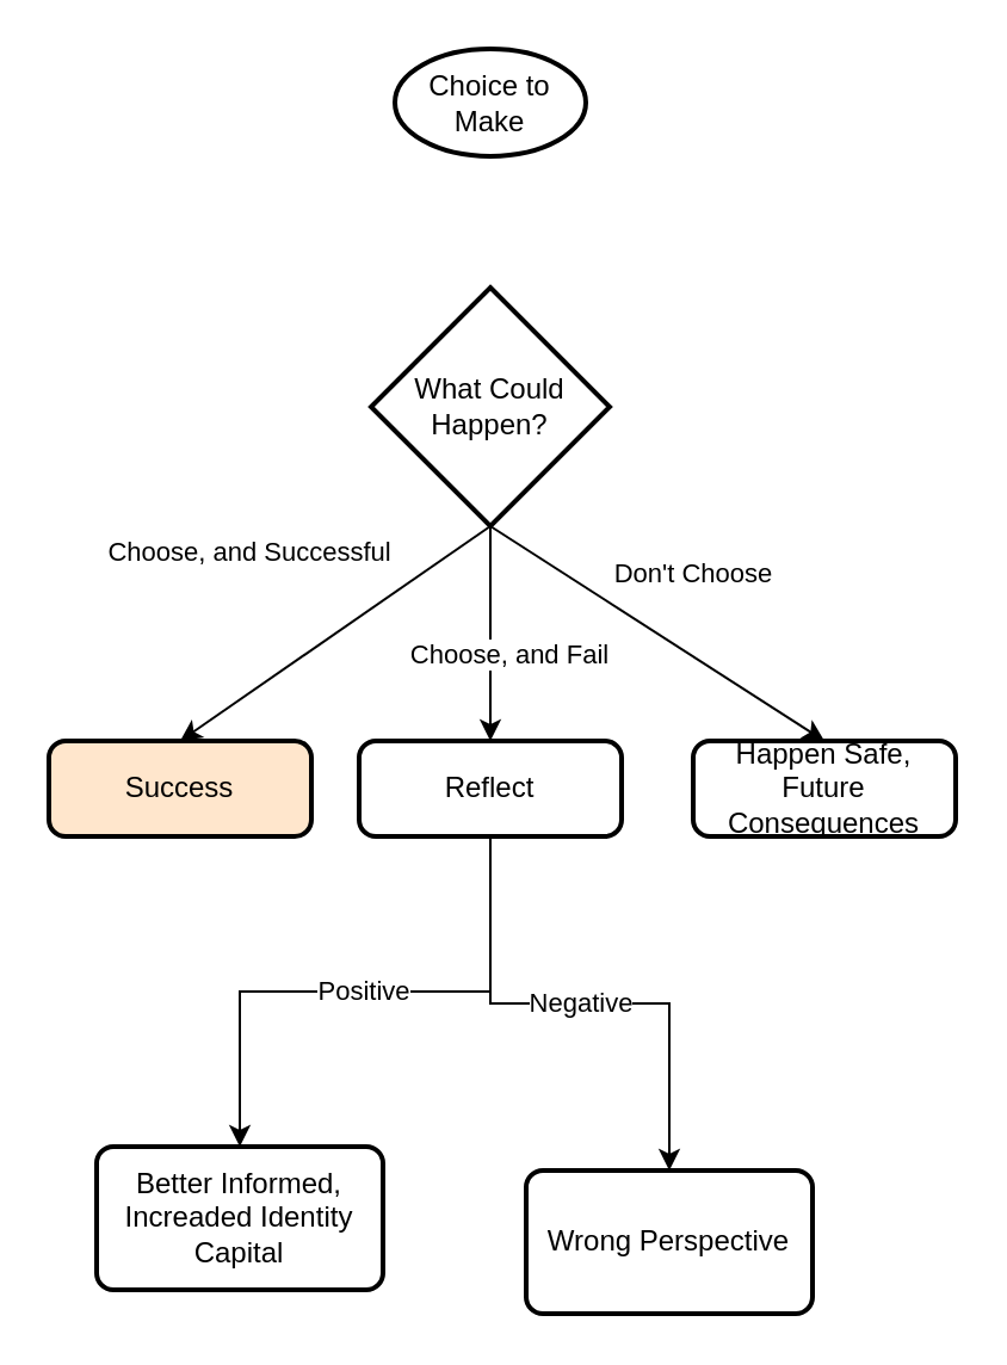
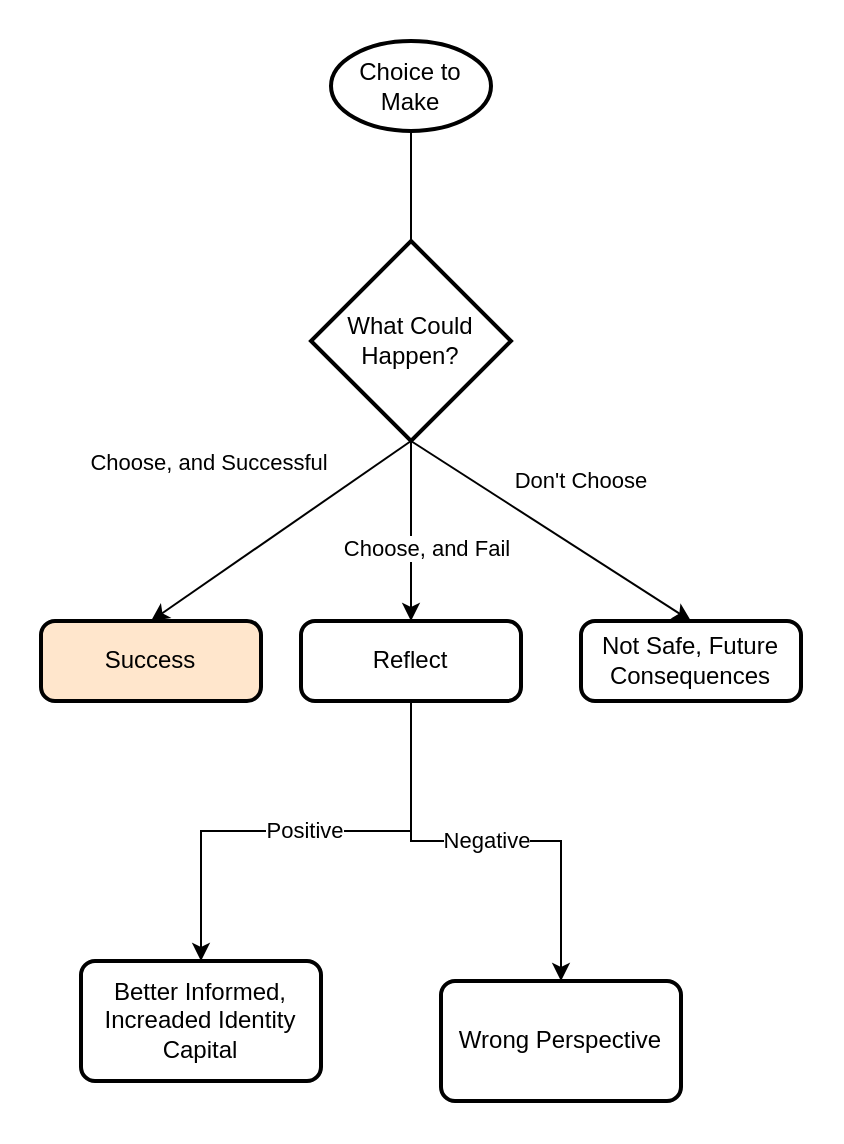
  <mxCell id="0" />
  <mxCell id="1" parent="0" />
  <mxCell id="2" value="What Could Happen?" style="strokeWidth=2;html=1;shape=mxgraph.flowchart.decision;whiteSpace=wrap;spacingRight=4;spacingLeft=4;" vertex="1" parent="1"><mxGeometry x="155" y="120" width="100" height="100" as="geometry" /></mxCell>
  <mxCell id="3" value="Success" style="rounded=1;whiteSpace=wrap;html=1;absoluteArcSize=1;arcSize=14;strokeWidth=2;fillColor=#ffe6cc;" vertex="1" parent="1"><mxGeometry x="20" y="310" width="110" height="40" as="geometry" /></mxCell>
  <mxCell id="4" value="Choose, and Successful" style="endArrow=classic;html=1;rounded=0;entryX=0.5;entryY=0;entryDx=0;entryDy=0;exitX=0.5;exitY=1;exitDx=0;exitDy=0;exitPerimeter=0;" edge="1" parent="1" source="2" target="3"><mxGeometry x="0.137" y="-49" width="50" height="50" relative="1" as="geometry"><mxPoint x="210" y="360" as="sourcePoint" /><mxPoint x="260" y="310" as="targetPoint" /><mxPoint x="1" as="offset" /></mxGeometry></mxCell>
  <mxCell id="5" value="Positive" style="edgeStyle=orthogonalEdgeStyle;rounded=0;orthogonalLoop=1;jettySize=auto;html=1;exitX=0.5;exitY=1;exitDx=0;exitDy=0;" edge="1" parent="1" source="7" target="12"><mxGeometry relative="1" as="geometry" /></mxCell>
  <mxCell id="6" value="Negative" style="edgeStyle=orthogonalEdgeStyle;rounded=0;orthogonalLoop=1;jettySize=auto;html=1;exitX=0.5;exitY=1;exitDx=0;exitDy=0;entryX=0.5;entryY=0;entryDx=0;entryDy=0;" edge="1" parent="1" source="7" target="13"><mxGeometry relative="1" as="geometry" /></mxCell>
  <mxCell id="7" value="Reflect" style="rounded=1;whiteSpace=wrap;html=1;absoluteArcSize=1;arcSize=14;strokeWidth=2;" vertex="1" parent="1"><mxGeometry x="150" y="310" width="110" height="40" as="geometry" /></mxCell>
  <mxCell id="8" value="Choose, and Fail" style="endArrow=classic;html=1;rounded=0;exitX=0.5;exitY=1;exitDx=0;exitDy=0;exitPerimeter=0;entryX=0.5;entryY=0;entryDx=0;entryDy=0;" edge="1" parent="1" source="2" target="7"><mxGeometry x="0.204" y="8" width="50" height="50" relative="1" as="geometry"><mxPoint x="210" y="360" as="sourcePoint" /><mxPoint x="260" y="310" as="targetPoint" /><mxPoint as="offset" /></mxGeometry></mxCell>
- <mxCell id="10" value="Happen Safe, Future Consequences" style="rounded=1;whiteSpace=wrap;html=1;absoluteArcSize=1;arcSize=14;strokeWidth=2;" vertex="1" parent="1"><mxGeometry x="290" y="310" width="110" height="40" as="geometry" /></mxCell>
+ <mxCell id="9" value="" style="endArrow=none;html=1;rounded=0;entryX=0.5;entryY=0;entryDx=0;entryDy=0;entryPerimeter=0;exitX=0.5;exitY=1;exitDx=0;exitDy=0;exitPerimeter=0;" edge="1" parent="1" source="14" target="2"><mxGeometry width="50" height="50" relative="1" as="geometry"><mxPoint x="210" y="360" as="sourcePoint" /><mxPoint x="260" y="310" as="targetPoint" /></mxGeometry></mxCell>
+ <mxCell id="10" value="Not Safe, Future Consequences" style="rounded=1;whiteSpace=wrap;html=1;absoluteArcSize=1;arcSize=14;strokeWidth=2;" vertex="1" parent="1"><mxGeometry x="290" y="310" width="110" height="40" as="geometry" /></mxCell>
  <mxCell id="11" value="Don't Choose" style="endArrow=classic;html=1;rounded=0;entryX=0.5;entryY=0;entryDx=0;entryDy=0;exitX=0.5;exitY=1;exitDx=0;exitDy=0;exitPerimeter=0;" edge="1" parent="1" source="2" target="10"><mxGeometry x="-0.011" y="29" width="50" height="50" relative="1" as="geometry"><mxPoint x="210" y="360" as="sourcePoint" /><mxPoint x="260" y="310" as="targetPoint" /><mxPoint as="offset" /></mxGeometry></mxCell>
  <mxCell id="12" value="Better Informed, Increaded Identity Capital" style="rounded=1;whiteSpace=wrap;html=1;absoluteArcSize=1;arcSize=14;strokeWidth=2;" vertex="1" parent="1"><mxGeometry x="40" y="480" width="120" height="60" as="geometry" /></mxCell>
  <mxCell id="13" value="Wrong Perspective" style="rounded=1;whiteSpace=wrap;html=1;absoluteArcSize=1;arcSize=14;strokeWidth=2;" vertex="1" parent="1"><mxGeometry x="220" y="490" width="120" height="60" as="geometry" /></mxCell>
  <mxCell id="14" value="Choice to Make" style="strokeWidth=2;html=1;shape=mxgraph.flowchart.start_2;whiteSpace=wrap;spacingLeft=4;spacingRight=4;" vertex="1" parent="1"><mxGeometry x="165" y="20" width="80" height="45" as="geometry" /></mxCell>
